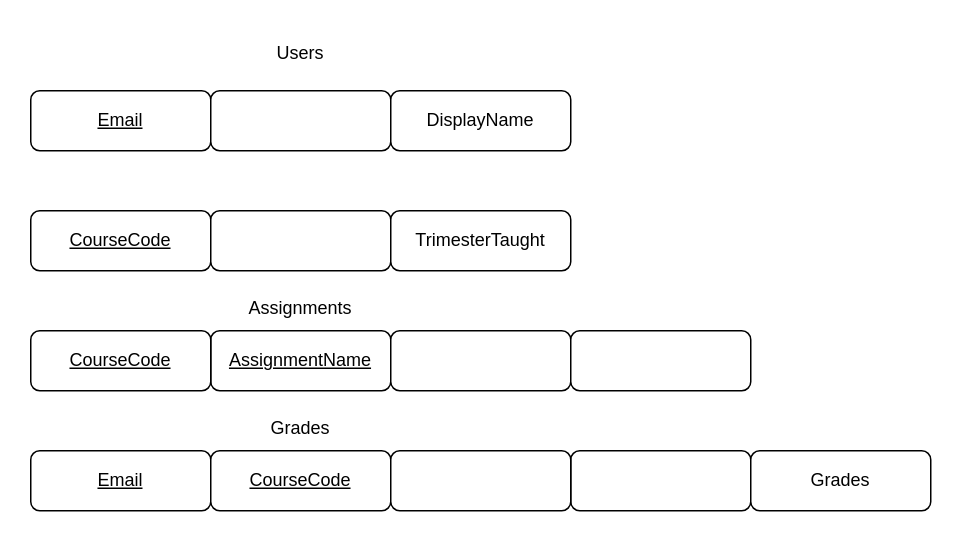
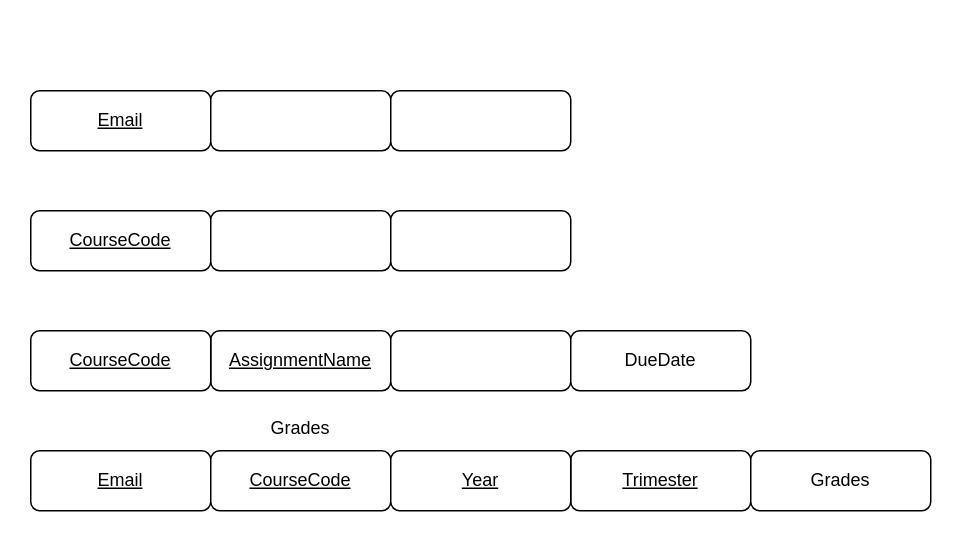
  <mxCell id="0" />
  <mxCell id="1" parent="0" />
  <mxCell id="2" value="" style="group" vertex="1" connectable="0" parent="1"><mxGeometry x="20" y="60" width="120" height="40" as="geometry" /></mxCell>
  <mxCell id="3" value="" style="rounded=1;whiteSpace=wrap;html=1;" vertex="1" parent="2"><mxGeometry width="120" height="40" as="geometry" /></mxCell>
  <mxCell id="4" value="&lt;u&gt;Email&lt;/u&gt;" style="text;html=1;strokeColor=none;fillColor=none;align=center;verticalAlign=middle;whiteSpace=wrap;rounded=0;" vertex="1" parent="2"><mxGeometry width="120" height="40" as="geometry" /></mxCell>
  <mxCell id="5" value="" style="group" vertex="1" connectable="0" parent="1"><mxGeometry x="140" y="60" width="120" height="40" as="geometry" /></mxCell>
  <mxCell id="6" value="" style="rounded=1;whiteSpace=wrap;html=1;" vertex="1" parent="5"><mxGeometry width="120" height="40" as="geometry" /></mxCell>
  <mxCell id="7" value="" style="group" vertex="1" connectable="0" parent="1"><mxGeometry x="260" y="60" width="120" height="40" as="geometry" /></mxCell>
  <mxCell id="8" value="" style="rounded=1;whiteSpace=wrap;html=1;" vertex="1" parent="7"><mxGeometry width="120" height="40" as="geometry" /></mxCell>
- <mxCell id="9" value="DisplayName" style="text;html=1;strokeColor=none;fillColor=none;align=center;verticalAlign=middle;whiteSpace=wrap;rounded=0;" vertex="1" parent="7"><mxGeometry width="120" height="40" as="geometry" /></mxCell>
- <mxCell id="10" value="Users" style="text;html=1;strokeColor=none;fillColor=none;align=center;verticalAlign=middle;whiteSpace=wrap;rounded=0;" vertex="1" parent="1"><mxGeometry x="170" y="20" width="60" height="30" as="geometry" /></mxCell>
  <mxCell id="11" value="" style="group" vertex="1" connectable="0" parent="1"><mxGeometry x="20" y="140" width="120" height="40" as="geometry" /></mxCell>
  <mxCell id="12" value="" style="rounded=1;whiteSpace=wrap;html=1;" vertex="1" parent="11"><mxGeometry width="120" height="40" as="geometry" /></mxCell>
  <mxCell id="13" value="&lt;u&gt;CourseCode&lt;/u&gt;" style="text;html=1;strokeColor=none;fillColor=none;align=center;verticalAlign=middle;whiteSpace=wrap;rounded=0;" vertex="1" parent="11"><mxGeometry width="120" height="40" as="geometry" /></mxCell>
  <mxCell id="14" value="" style="group" vertex="1" connectable="0" parent="1"><mxGeometry x="140" y="220" width="120" height="40" as="geometry" /></mxCell>
  <mxCell id="15" value="" style="rounded=1;whiteSpace=wrap;html=1;" vertex="1" parent="14"><mxGeometry width="120" height="40" as="geometry" /></mxCell>
  <mxCell id="16" value="&lt;u&gt;AssignmentName&lt;/u&gt;" style="text;html=1;strokeColor=none;fillColor=none;align=center;verticalAlign=middle;whiteSpace=wrap;rounded=0;" vertex="1" parent="14"><mxGeometry width="120" height="40" as="geometry" /></mxCell>
  <mxCell id="17" value="" style="group" vertex="1" connectable="0" parent="1"><mxGeometry x="260" y="220" width="120" height="40" as="geometry" /></mxCell>
  <mxCell id="18" value="" style="rounded=1;whiteSpace=wrap;html=1;" vertex="1" parent="17"><mxGeometry width="120" height="40" as="geometry" /></mxCell>
  <mxCell id="19" value="" style="group" vertex="1" connectable="0" parent="1"><mxGeometry x="380" y="220" width="120" height="40" as="geometry" /></mxCell>
  <mxCell id="20" value="" style="rounded=1;whiteSpace=wrap;html=1;" vertex="1" parent="19"><mxGeometry width="120" height="40" as="geometry" /></mxCell>
+ <mxCell id="21" value="DueDate" style="text;html=1;strokeColor=none;fillColor=none;align=center;verticalAlign=middle;whiteSpace=wrap;rounded=0;" vertex="1" parent="19"><mxGeometry width="120" height="40" as="geometry" /></mxCell>
  <mxCell id="22" value="" style="group" vertex="1" connectable="0" parent="1"><mxGeometry x="140" y="140" width="120" height="40" as="geometry" /></mxCell>
  <mxCell id="23" value="" style="rounded=1;whiteSpace=wrap;html=1;" vertex="1" parent="22"><mxGeometry width="120" height="40" as="geometry" /></mxCell>
  <mxCell id="24" value="" style="group" vertex="1" connectable="0" parent="1"><mxGeometry x="260" y="140" width="120" height="40" as="geometry" /></mxCell>
  <mxCell id="25" value="" style="rounded=1;whiteSpace=wrap;html=1;" vertex="1" parent="24"><mxGeometry width="120" height="40" as="geometry" /></mxCell>
- <mxCell id="26" value="TrimesterTaught" style="text;html=1;strokeColor=none;fillColor=none;align=center;verticalAlign=middle;whiteSpace=wrap;rounded=0;" vertex="1" parent="24"><mxGeometry width="120" height="40" as="geometry" /></mxCell>
  <mxCell id="27" value="" style="group" vertex="1" connectable="0" parent="1"><mxGeometry x="20" y="220" width="120" height="40" as="geometry" /></mxCell>
  <mxCell id="28" value="" style="rounded=1;whiteSpace=wrap;html=1;" vertex="1" parent="27"><mxGeometry width="120" height="40" as="geometry" /></mxCell>
  <mxCell id="29" value="&lt;u&gt;CourseCode&lt;/u&gt;" style="text;html=1;strokeColor=none;fillColor=none;align=center;verticalAlign=middle;whiteSpace=wrap;rounded=0;" vertex="1" parent="27"><mxGeometry width="120" height="40" as="geometry" /></mxCell>
- <mxCell id="30" value="Assignments" style="text;html=1;strokeColor=none;fillColor=none;align=center;verticalAlign=middle;whiteSpace=wrap;rounded=0;" vertex="1" parent="1"><mxGeometry x="170" y="190" width="60" height="30" as="geometry" /></mxCell>
  <mxCell id="31" value="" style="group" vertex="1" connectable="0" parent="1"><mxGeometry x="20" y="300" width="120" height="40" as="geometry" /></mxCell>
  <mxCell id="32" value="" style="rounded=1;whiteSpace=wrap;html=1;" vertex="1" parent="31"><mxGeometry width="120" height="40" as="geometry" /></mxCell>
  <mxCell id="33" value="&lt;u&gt;Email&lt;/u&gt;" style="text;html=1;strokeColor=none;fillColor=none;align=center;verticalAlign=middle;whiteSpace=wrap;rounded=0;" vertex="1" parent="31"><mxGeometry width="120" height="40" as="geometry" /></mxCell>
  <mxCell id="34" value="" style="group" vertex="1" connectable="0" parent="1"><mxGeometry x="140" y="300" width="120" height="40" as="geometry" /></mxCell>
  <mxCell id="35" value="" style="rounded=1;whiteSpace=wrap;html=1;" vertex="1" parent="34"><mxGeometry width="120" height="40" as="geometry" /></mxCell>
  <mxCell id="36" value="&lt;u&gt;CourseCode&lt;/u&gt;" style="text;html=1;strokeColor=none;fillColor=none;align=center;verticalAlign=middle;whiteSpace=wrap;rounded=0;" vertex="1" parent="34"><mxGeometry width="120" height="40" as="geometry" /></mxCell>
  <mxCell id="37" value="" style="group" vertex="1" connectable="0" parent="1"><mxGeometry x="380" y="300" width="120" height="40" as="geometry" /></mxCell>
  <mxCell id="38" value="" style="rounded=1;whiteSpace=wrap;html=1;" vertex="1" parent="37"><mxGeometry width="120" height="40" as="geometry" /></mxCell>
+ <mxCell id="39" value="&lt;u&gt;Trimester&lt;/u&gt;" style="text;html=1;strokeColor=none;fillColor=none;align=center;verticalAlign=middle;whiteSpace=wrap;rounded=0;" vertex="1" parent="37"><mxGeometry width="120" height="40" as="geometry" /></mxCell>
  <mxCell id="40" value="" style="group" vertex="1" connectable="0" parent="1"><mxGeometry x="260" y="300" width="120" height="40" as="geometry" /></mxCell>
  <mxCell id="41" value="" style="rounded=1;whiteSpace=wrap;html=1;" vertex="1" parent="40"><mxGeometry width="120" height="40" as="geometry" /></mxCell>
+ <mxCell id="42" value="&lt;u&gt;Year&lt;/u&gt;" style="text;html=1;strokeColor=none;fillColor=none;align=center;verticalAlign=middle;whiteSpace=wrap;rounded=0;" vertex="1" parent="40"><mxGeometry width="120" height="40" as="geometry" /></mxCell>
  <mxCell id="43" value="" style="group" vertex="1" connectable="0" parent="1"><mxGeometry x="500" y="300" width="120" height="40" as="geometry" /></mxCell>
  <mxCell id="44" value="" style="rounded=1;whiteSpace=wrap;html=1;" vertex="1" parent="43"><mxGeometry width="120" height="40" as="geometry" /></mxCell>
  <mxCell id="45" value="Grades" style="text;html=1;strokeColor=none;fillColor=none;align=center;verticalAlign=middle;whiteSpace=wrap;rounded=0;" vertex="1" parent="43"><mxGeometry width="120" height="40" as="geometry" /></mxCell>
  <mxCell id="46" value="Grades" style="text;html=1;strokeColor=none;fillColor=none;align=center;verticalAlign=middle;whiteSpace=wrap;rounded=0;" vertex="1" parent="1"><mxGeometry x="170" y="270" width="60" height="30" as="geometry" /></mxCell>
